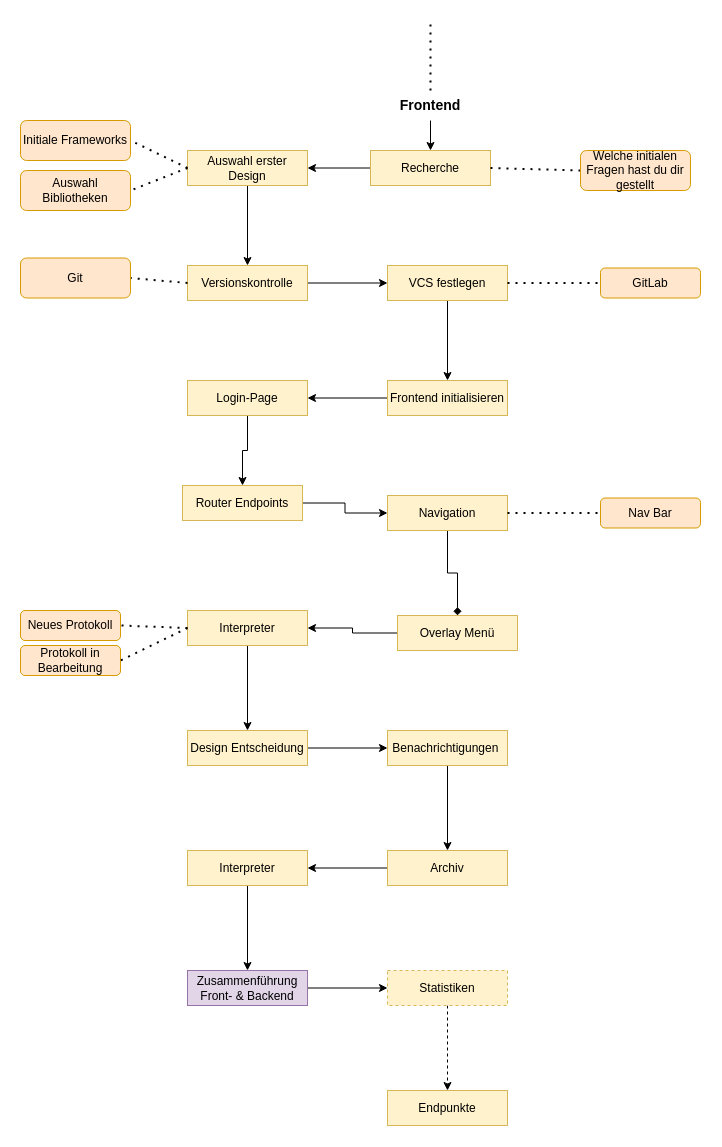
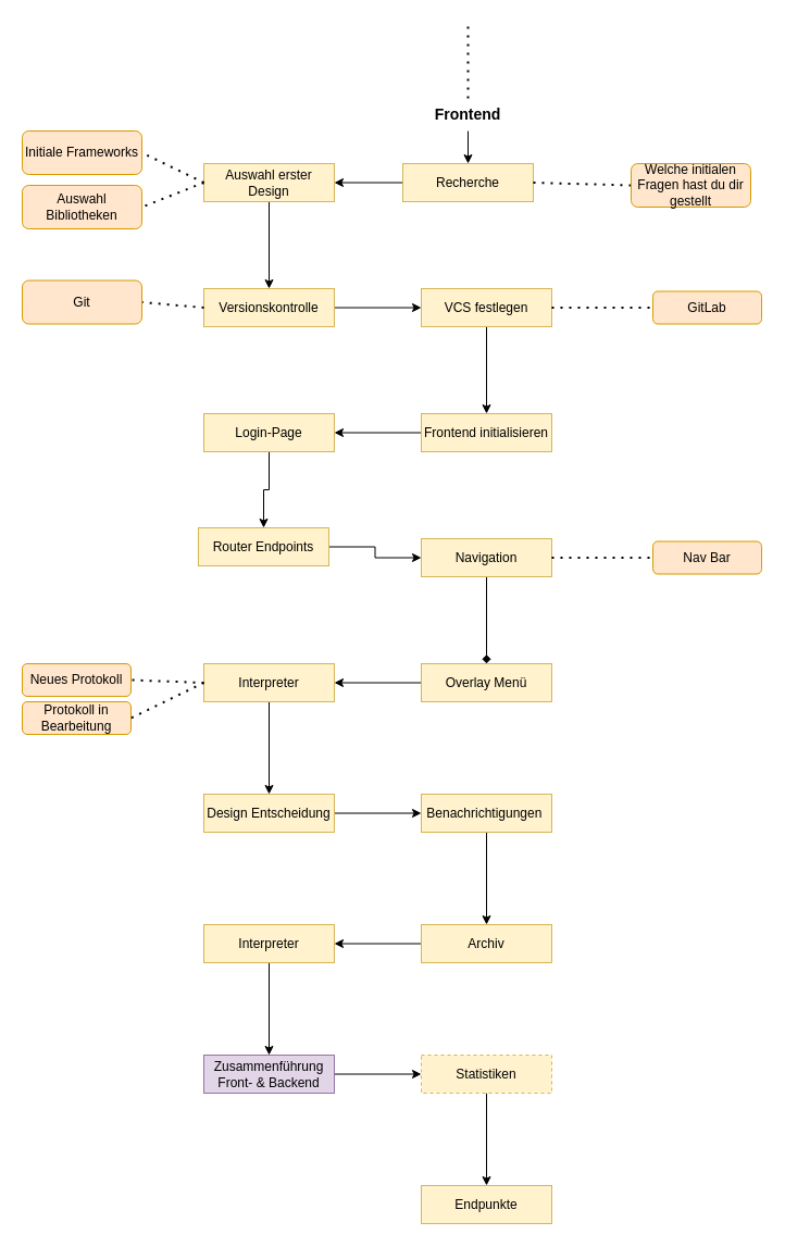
  <mxCell id="0" />
  <mxCell id="1" parent="0" />
  <mxCell id="2" value="" style="endArrow=none;dashed=1;html=1;dashPattern=1 3;strokeWidth=2;rounded=0;" parent="1" edge="1"><mxGeometry width="50" height="50" relative="1" as="geometry"><mxPoint x="430" y="90" as="sourcePoint" /><mxPoint x="430" as="targetPoint" y="20" /></mxGeometry></mxCell>
  <mxCell id="3" value="" style="edgeStyle=orthogonalEdgeStyle;rounded=0;orthogonalLoop=1;jettySize=auto;html=1;" parent="1" source="4" target="6" edge="1"><mxGeometry relative="1" as="geometry" /></mxCell>
  <mxCell id="4" value="&lt;font style=&quot;font-size: 14px;&quot;&gt;&lt;b&gt;Frontend&lt;/b&gt;&lt;/font&gt;" style="text;html=1;align=center;verticalAlign=middle;whiteSpace=wrap;rounded=0;" parent="1" vertex="1"><mxGeometry x="400" y="90" width="60" height="30" as="geometry" /></mxCell>
  <mxCell id="5" value="" style="edgeStyle=orthogonalEdgeStyle;rounded=0;orthogonalLoop=1;jettySize=auto;html=1;" parent="1" source="6" target="10" edge="1"><mxGeometry relative="1" as="geometry" /></mxCell>
  <mxCell id="6" value="Recherche" style="whiteSpace=wrap;html=1;fillColor=#fff2cc;strokeColor=#d6b656;" parent="1" vertex="1"><mxGeometry x="370" y="150" width="120" height="35" as="geometry" /></mxCell>
  <mxCell id="7" value="" style="endArrow=none;dashed=1;html=1;dashPattern=1 3;strokeWidth=2;rounded=0;exitX=1;exitY=0.5;exitDx=0;exitDy=0;entryX=0;entryY=0.5;entryDx=0;entryDy=0;" parent="1" source="6" target="8" edge="1"><mxGeometry width="50" height="50" relative="1" as="geometry"><mxPoint x="530" y="190" as="sourcePoint" /><mxPoint x="590" y="168" as="targetPoint" /></mxGeometry></mxCell>
  <mxCell id="8" value="Welche initialen Fragen hast du dir gestellt" style="rounded=1;whiteSpace=wrap;html=1;fillColor=#ffe6cc;strokeColor=#d79b00;" parent="1" vertex="1"><mxGeometry x="580" y="150" width="110" height="40" as="geometry" /></mxCell>
  <mxCell id="9" value="" style="edgeStyle=orthogonalEdgeStyle;rounded=0;orthogonalLoop=1;jettySize=auto;html=1;" parent="1" source="10" target="14" edge="1"><mxGeometry relative="1" as="geometry" /></mxCell>
  <mxCell id="10" value="Auswahl erster Design" style="whiteSpace=wrap;html=1;fillColor=#fff2cc;strokeColor=#d6b656;" parent="1" vertex="1"><mxGeometry x="187" y="150" width="120" height="35" as="geometry" /></mxCell>
  <mxCell id="11" value="" style="endArrow=none;dashed=1;html=1;dashPattern=1 3;strokeWidth=2;rounded=0;exitX=0;exitY=0.5;exitDx=0;exitDy=0;entryX=1;entryY=0.5;entryDx=0;entryDy=0;" parent="1" source="10" target="12" edge="1"><mxGeometry width="50" height="50" relative="1" as="geometry"><mxPoint x="100" y="198.75" as="sourcePoint" /><mxPoint x="10" y="159.25" as="targetPoint" /></mxGeometry></mxCell>
  <mxCell id="12" value="Initiale Frameworks" style="rounded=1;whiteSpace=wrap;html=1;fillColor=#ffe6cc;strokeColor=#d79b00;" parent="1" vertex="1"><mxGeometry x="20" y="120" width="110" height="40" as="geometry" /></mxCell>
  <mxCell id="13" value="" style="edgeStyle=orthogonalEdgeStyle;rounded=0;orthogonalLoop=1;jettySize=auto;html=1;" parent="1" source="14" target="18" edge="1"><mxGeometry relative="1" as="geometry" /></mxCell>
  <mxCell id="14" value="Versionskontrolle" style="whiteSpace=wrap;html=1;fillColor=#fff2cc;strokeColor=#d6b656;" parent="1" vertex="1"><mxGeometry x="187" y="265" width="120" height="35" as="geometry" /></mxCell>
  <mxCell id="15" value="" style="endArrow=none;dashed=1;html=1;dashPattern=1 3;strokeWidth=2;rounded=0;exitX=0;exitY=0.5;exitDx=0;exitDy=0;entryX=1;entryY=0.5;entryDx=0;entryDy=0;" parent="1" source="14" target="16" edge="1"><mxGeometry width="50" height="50" relative="1" as="geometry"><mxPoint x="187" y="278" as="sourcePoint" /><mxPoint x="10" y="269.25" as="targetPoint" /></mxGeometry></mxCell>
  <mxCell id="16" value="Git" style="rounded=1;whiteSpace=wrap;html=1;fillColor=#ffe6cc;strokeColor=#d79b00;" parent="1" vertex="1"><mxGeometry x="20" y="257.5" width="110" height="40" as="geometry" /></mxCell>
  <mxCell id="17" value="" style="edgeStyle=orthogonalEdgeStyle;rounded=0;orthogonalLoop=1;jettySize=auto;html=1;" parent="1" source="18" target="22" edge="1"><mxGeometry relative="1" as="geometry" /></mxCell>
  <mxCell id="18" value="VCS festlegen" style="whiteSpace=wrap;html=1;fillColor=#fff2cc;strokeColor=#d6b656;" parent="1" vertex="1"><mxGeometry x="387" y="265" width="120" height="35" as="geometry" /></mxCell>
  <mxCell id="19" value="" style="endArrow=none;dashed=1;html=1;dashPattern=1 3;strokeWidth=2;rounded=0;entryX=0;entryY=0.5;entryDx=0;entryDy=0;exitX=1;exitY=0.5;exitDx=0;exitDy=0;" parent="1" source="18" target="20" edge="1"><mxGeometry width="50" height="50" relative="1" as="geometry"><mxPoint x="530" y="280" as="sourcePoint" /><mxPoint x="600" y="278" as="targetPoint" /></mxGeometry></mxCell>
  <mxCell id="20" value="GitLab" style="rounded=1;whiteSpace=wrap;html=1;fillColor=#ffe6cc;strokeColor=#d79b00;" parent="1" vertex="1"><mxGeometry x="600" y="267.5" width="100" height="30" as="geometry" /></mxCell>
  <mxCell id="21" value="" style="edgeStyle=orthogonalEdgeStyle;rounded=0;orthogonalLoop=1;jettySize=auto;html=1;" parent="1" source="22" target="24" edge="1"><mxGeometry relative="1" as="geometry" /></mxCell>
  <mxCell id="22" value="Frontend initialisieren" style="whiteSpace=wrap;html=1;fillColor=#fff2cc;strokeColor=#d6b656;" parent="1" vertex="1"><mxGeometry x="387" y="380" width="120" height="35" as="geometry" /></mxCell>
  <mxCell id="23" value="" style="edgeStyle=orthogonalEdgeStyle;rounded=0;orthogonalLoop=1;jettySize=auto;html=1;" parent="1" source="24" target="26" edge="1"><mxGeometry relative="1" as="geometry" /></mxCell>
  <mxCell id="24" value="Login-Page" style="whiteSpace=wrap;html=1;fillColor=#fff2cc;strokeColor=#d6b656;" parent="1" vertex="1"><mxGeometry x="187" y="380" width="120" height="35" as="geometry" /></mxCell>
  <mxCell id="25" value="" style="edgeStyle=orthogonalEdgeStyle;rounded=0;orthogonalLoop=1;jettySize=auto;html=1;" parent="1" source="26" target="28" edge="1"><mxGeometry relative="1" as="geometry" /></mxCell>
  <mxCell id="26" value="Router Endpoints" style="whiteSpace=wrap;html=1;fillColor=#fff2cc;strokeColor=#d6b656;" parent="1" vertex="1"><mxGeometry x="182" y="485" width="120" height="35" as="geometry" /></mxCell>
  <mxCell id="27" value="" style="edgeStyle=orthogonalEdgeStyle;rounded=0;orthogonalLoop=1;jettySize=auto;html=1;endArrow=diamond;" parent="1" source="28" target="30" edge="1"><mxGeometry relative="1" as="geometry" /></mxCell>
  <mxCell id="28" value="Navigation" style="whiteSpace=wrap;html=1;fillColor=#fff2cc;strokeColor=#d6b656;" parent="1" vertex="1"><mxGeometry x="387" y="495" width="120" height="35" as="geometry" /></mxCell>
  <mxCell id="29" style="edgeStyle=orthogonalEdgeStyle;rounded=0;orthogonalLoop=1;jettySize=auto;html=1;" edge="1" parent="1" source="30" target="36"><mxGeometry relative="1" as="geometry" /></mxCell>
- <mxCell id="30" value="Overlay Menü" style="whiteSpace=wrap;html=1;fillColor=#fff2cc;strokeColor=#d6b656;" parent="1" vertex="1"><mxGeometry x="397" y="615" width="120" height="35" as="geometry" /></mxCell>
+ <mxCell id="30" value="Overlay Menü" style="whiteSpace=wrap;html=1;fillColor=#fff2cc;strokeColor=#d6b656;" parent="1" vertex="1"><mxGeometry x="387" y="610" width="120" height="35" as="geometry" /></mxCell>
  <mxCell id="31" value="Auswahl Bibliotheken" style="rounded=1;whiteSpace=wrap;html=1;fillColor=#ffe6cc;strokeColor=#d79b00;" vertex="1" parent="1"><mxGeometry x="20" y="170" width="110" height="40" as="geometry" /></mxCell>
  <mxCell id="32" value="" style="endArrow=none;dashed=1;html=1;dashPattern=1 3;strokeWidth=2;rounded=0;exitX=0;exitY=0.5;exitDx=0;exitDy=0;entryX=1;entryY=0.5;entryDx=0;entryDy=0;" edge="1" parent="1" source="10" target="31"><mxGeometry width="50" height="50" relative="1" as="geometry"><mxPoint x="197" y="178" as="sourcePoint" /><mxPoint x="140" y="150" as="targetPoint" /></mxGeometry></mxCell>
  <mxCell id="33" value="Nav Bar" style="rounded=1;whiteSpace=wrap;html=1;fillColor=#ffe6cc;strokeColor=#d79b00;" vertex="1" parent="1"><mxGeometry x="600" y="497.5" width="100" height="30" as="geometry" /></mxCell>
  <mxCell id="34" value="" style="endArrow=none;dashed=1;html=1;dashPattern=1 3;strokeWidth=2;rounded=0;entryX=0;entryY=0.5;entryDx=0;entryDy=0;exitX=1;exitY=0.5;exitDx=0;exitDy=0;" edge="1" parent="1" source="28" target="33"><mxGeometry width="50" height="50" relative="1" as="geometry"><mxPoint x="517" y="293" as="sourcePoint" /><mxPoint x="610" y="293" as="targetPoint" /></mxGeometry></mxCell>
  <mxCell id="35" style="edgeStyle=orthogonalEdgeStyle;rounded=0;orthogonalLoop=1;jettySize=auto;html=1;" edge="1" parent="1" source="36" target="42"><mxGeometry relative="1" as="geometry" /></mxCell>
  <mxCell id="36" value="Interpreter" style="whiteSpace=wrap;html=1;fillColor=#fff2cc;strokeColor=#d6b656;" vertex="1" parent="1"><mxGeometry x="187" y="610" width="120" height="35" as="geometry" /></mxCell>
  <mxCell id="37" value="Neues Protokoll" style="rounded=1;whiteSpace=wrap;html=1;fillColor=#ffe6cc;strokeColor=#d79b00;" vertex="1" parent="1"><mxGeometry x="20" y="610" width="100" height="30" as="geometry" /></mxCell>
  <mxCell id="38" value="" style="endArrow=none;dashed=1;html=1;dashPattern=1 3;strokeWidth=2;rounded=0;exitX=0;exitY=0.5;exitDx=0;exitDy=0;entryX=1;entryY=0.5;entryDx=0;entryDy=0;" edge="1" parent="1" source="36" target="37"><mxGeometry width="50" height="50" relative="1" as="geometry"><mxPoint x="197" y="293" as="sourcePoint" /><mxPoint x="140" y="288" as="targetPoint" /></mxGeometry></mxCell>
  <mxCell id="39" value="Protokoll in Bearbeitung" style="rounded=1;whiteSpace=wrap;html=1;fillColor=#ffe6cc;strokeColor=#d79b00;" vertex="1" parent="1"><mxGeometry x="20" y="645" width="100" height="30" as="geometry" /></mxCell>
  <mxCell id="40" value="" style="endArrow=none;dashed=1;html=1;dashPattern=1 3;strokeWidth=2;rounded=0;exitX=0;exitY=0.5;exitDx=0;exitDy=0;entryX=1;entryY=0.5;entryDx=0;entryDy=0;" edge="1" parent="1" source="36" target="39"><mxGeometry width="50" height="50" relative="1" as="geometry"><mxPoint x="197" y="638" as="sourcePoint" /><mxPoint x="130" y="635" as="targetPoint" /></mxGeometry></mxCell>
  <mxCell id="41" style="edgeStyle=orthogonalEdgeStyle;rounded=0;orthogonalLoop=1;jettySize=auto;html=1;" edge="1" parent="1" source="42" target="44"><mxGeometry relative="1" as="geometry" /></mxCell>
  <mxCell id="42" value="Design Entscheidung" style="whiteSpace=wrap;html=1;fillColor=#fff2cc;strokeColor=#d6b656;" vertex="1" parent="1"><mxGeometry x="187" y="730" width="120" height="35" as="geometry" /></mxCell>
  <mxCell id="43" style="edgeStyle=orthogonalEdgeStyle;rounded=0;orthogonalLoop=1;jettySize=auto;html=1;" edge="1" parent="1" source="44" target="46"><mxGeometry relative="1" as="geometry" /></mxCell>
  <mxCell id="44" value="Benachrichtigungen&amp;nbsp;" style="whiteSpace=wrap;html=1;fillColor=#fff2cc;strokeColor=#d6b656;" vertex="1" parent="1"><mxGeometry x="387" y="730" width="120" height="35" as="geometry" /></mxCell>
  <mxCell id="45" style="edgeStyle=orthogonalEdgeStyle;rounded=0;orthogonalLoop=1;jettySize=auto;html=1;" edge="1" parent="1" source="46" target="48"><mxGeometry relative="1" as="geometry" /></mxCell>
  <mxCell id="46" value="Archiv" style="whiteSpace=wrap;html=1;fillColor=#fff2cc;strokeColor=#d6b656;" vertex="1" parent="1"><mxGeometry x="387" y="850" width="120" height="35" as="geometry" /></mxCell>
  <mxCell id="47" style="edgeStyle=orthogonalEdgeStyle;rounded=0;orthogonalLoop=1;jettySize=auto;html=1;" edge="1" parent="1" source="48" target="50"><mxGeometry relative="1" as="geometry" /></mxCell>
  <mxCell id="48" value="Interpreter" style="whiteSpace=wrap;html=1;fillColor=#fff2cc;strokeColor=#d6b656;" vertex="1" parent="1"><mxGeometry x="187" y="850" width="120" height="35" as="geometry" /></mxCell>
  <mxCell id="49" style="edgeStyle=orthogonalEdgeStyle;rounded=0;orthogonalLoop=1;jettySize=auto;html=1;" edge="1" parent="1" source="50" target="52"><mxGeometry relative="1" as="geometry" /></mxCell>
  <mxCell id="50" value="Zusammenführung Front- &amp;amp; Backend" style="whiteSpace=wrap;html=1;fillColor=#e1d5e7;strokeColor=#9673a6;" vertex="1" parent="1"><mxGeometry x="187" y="970" width="120" height="35" as="geometry" /></mxCell>
- <mxCell id="51" style="edgeStyle=orthogonalEdgeStyle;rounded=0;orthogonalLoop=1;jettySize=auto;html=1;dashed=1;" edge="1" parent="1" source="52" target="53"><mxGeometry relative="1" as="geometry" /></mxCell>
+ <mxCell id="51" style="edgeStyle=orthogonalEdgeStyle;rounded=0;orthogonalLoop=1;jettySize=auto;html=1;" edge="1" parent="1" source="52" target="53"><mxGeometry relative="1" as="geometry" /></mxCell>
  <mxCell id="52" value="Statistiken" style="whiteSpace=wrap;html=1;fillColor=#fff2cc;strokeColor=#d6b656;dashed=1;" vertex="1" parent="1"><mxGeometry x="387" y="970" width="120" height="35" as="geometry" /></mxCell>
  <mxCell id="53" value="Endpunkte" style="whiteSpace=wrap;html=1;fillColor=#fff2cc;strokeColor=#d6b656;" vertex="1" parent="1"><mxGeometry x="387" y="1090" width="120" height="35" as="geometry" /></mxCell>
